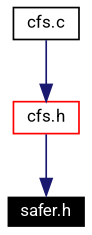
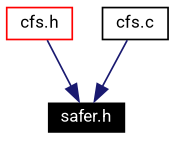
  digraph {
    fontname=Roboto
    node [fontname=Roboto fontsize=10 shape=record]
    edge [color=midnightblue fontname=Roboto fontsize=10 labelfontname=Helvetica labelfontsize=10 style=solid]
    n1 [color=white fillcolor=black fontcolor=white height=0.2 label="safer.h" style=filled width=0.4]
    n2 [color=red height=0.2 label="cfs.h" width=0.4]
    n3 [color=black height=0.2 label="cfs.c" width=0.4]
    n2 -> n1
-   n3 -> n2
+   n3 -> n1
  }
